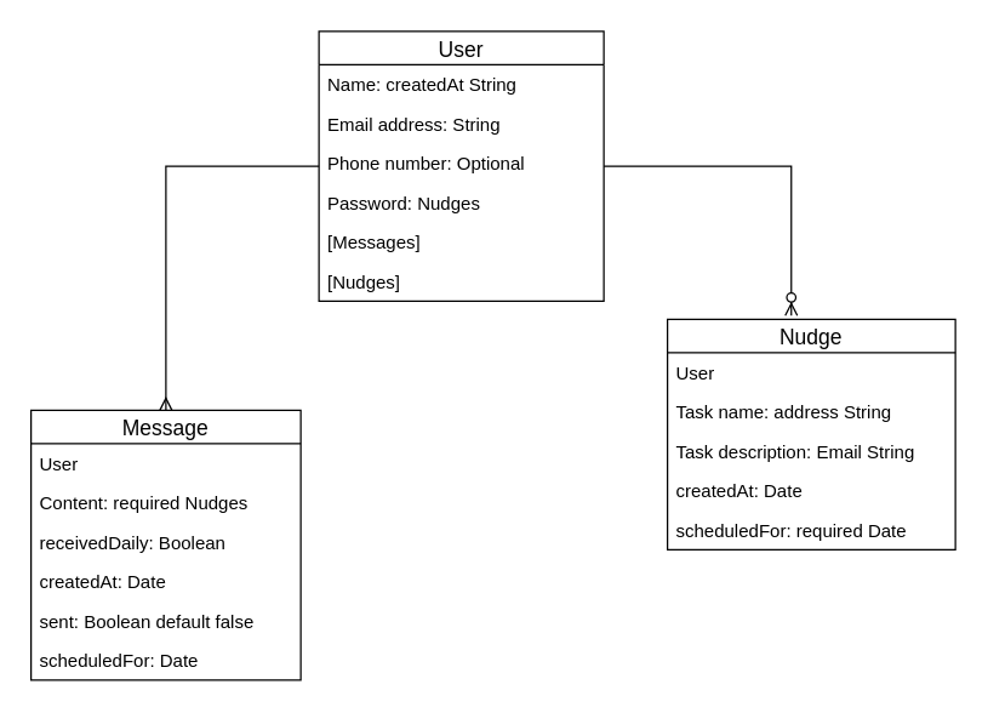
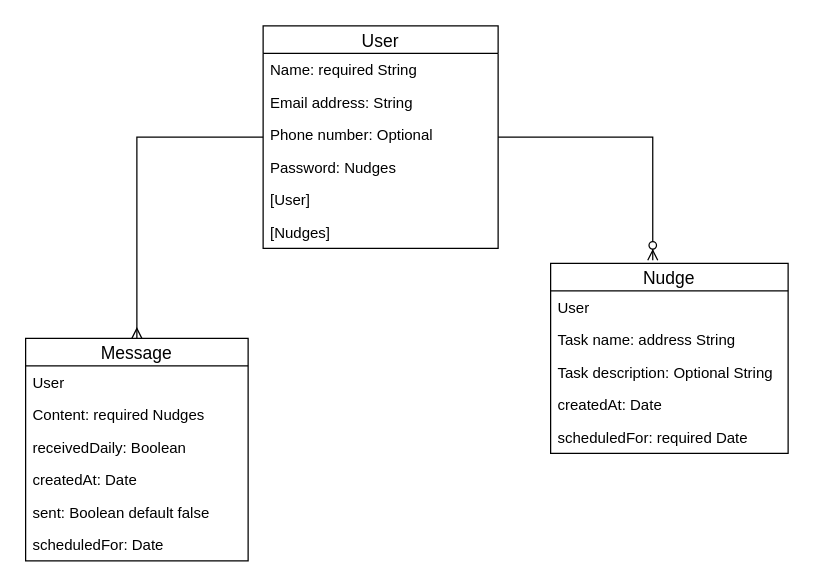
  <mxCell id="0" />
  <mxCell id="1" parent="0" />
  <mxCell id="2" style="edgeStyle=orthogonalEdgeStyle;rounded=0;orthogonalLoop=1;jettySize=auto;html=1;endArrow=ERmany;endFill=0;" parent="1" source="4" target="11" edge="1"><mxGeometry relative="1" as="geometry"><mxPoint x="80" y="160" as="targetPoint" /></mxGeometry></mxCell>
  <mxCell id="3" style="edgeStyle=orthogonalEdgeStyle;rounded=0;orthogonalLoop=1;jettySize=auto;html=1;entryX=0.43;entryY=-0.016;entryDx=0;entryDy=0;entryPerimeter=0;endArrow=ERzeroToMany;endFill=1;" parent="1" source="4" target="18" edge="1"><mxGeometry relative="1" as="geometry"><Array as="points"><mxPoint x="522" y="109" /></Array></mxGeometry></mxCell>
  <mxCell id="4" value="User" style="swimlane;fontStyle=0;childLayout=stackLayout;horizontal=1;startSize=22;horizontalStack=0;resizeParent=1;resizeParentMax=0;resizeLast=0;collapsible=1;marginBottom=0;align=center;fontSize=14;direction=east;" parent="1" vertex="1"><mxGeometry x="210" y="20" width="188" height="178" as="geometry" /></mxCell>
- <mxCell id="5" value="Name: createdAt String" style="text;strokeColor=none;fillColor=none;spacingLeft=4;spacingRight=4;overflow=hidden;rotatable=0;points=[[0,0.5],[1,0.5]];portConstraint=eastwest;fontSize=12;" parent="4" vertex="1"><mxGeometry y="22" width="188" height="26" as="geometry" /></mxCell>
+ <mxCell id="5" value="Name: required String" style="text;strokeColor=none;fillColor=none;spacingLeft=4;spacingRight=4;overflow=hidden;rotatable=0;points=[[0,0.5],[1,0.5]];portConstraint=eastwest;fontSize=12;" parent="4" vertex="1"><mxGeometry y="22" width="188" height="26" as="geometry" /></mxCell>
  <mxCell id="6" value="Email address: String" style="text;strokeColor=none;fillColor=none;spacingLeft=4;spacingRight=4;overflow=hidden;rotatable=0;points=[[0,0.5],[1,0.5]];portConstraint=eastwest;fontSize=12;" parent="4" vertex="1"><mxGeometry y="48" width="188" height="26" as="geometry" /></mxCell>
  <mxCell id="7" value="Phone number: Optional" style="text;strokeColor=none;fillColor=none;spacingLeft=4;spacingRight=4;overflow=hidden;rotatable=0;points=[[0,0.5],[1,0.5]];portConstraint=eastwest;fontSize=12;" parent="4" vertex="1"><mxGeometry y="74" width="188" height="26" as="geometry" /></mxCell>
  <mxCell id="8" value="Password: Nudges" style="text;strokeColor=none;fillColor=none;spacingLeft=4;spacingRight=4;overflow=hidden;rotatable=0;points=[[0,0.5],[1,0.5]];portConstraint=eastwest;fontSize=12;" parent="4" vertex="1"><mxGeometry y="100" width="188" height="26" as="geometry" /></mxCell>
- <mxCell id="9" value="[Messages]" style="text;strokeColor=none;fillColor=none;spacingLeft=4;spacingRight=4;overflow=hidden;rotatable=0;points=[[0,0.5],[1,0.5]];portConstraint=eastwest;fontSize=12;" parent="4" vertex="1"><mxGeometry y="126" width="188" height="26" as="geometry" /></mxCell>
+ <mxCell id="9" value="[User]" style="text;strokeColor=none;fillColor=none;spacingLeft=4;spacingRight=4;overflow=hidden;rotatable=0;points=[[0,0.5],[1,0.5]];portConstraint=eastwest;fontSize=12;" parent="4" vertex="1"><mxGeometry y="126" width="188" height="26" as="geometry" /></mxCell>
  <mxCell id="10" value="[Nudges]" style="text;strokeColor=none;fillColor=none;spacingLeft=4;spacingRight=4;overflow=hidden;rotatable=0;points=[[0,0.5],[1,0.5]];portConstraint=eastwest;fontSize=12;" parent="4" vertex="1"><mxGeometry y="152" width="188" height="26" as="geometry" /></mxCell>
  <mxCell id="11" value="Message" style="swimlane;fontStyle=0;childLayout=stackLayout;horizontal=1;startSize=22;horizontalStack=0;resizeParent=1;resizeParentMax=0;resizeLast=0;collapsible=1;marginBottom=0;align=center;fontSize=14;direction=east;" parent="1" vertex="1"><mxGeometry x="20" y="270" width="178" height="178" as="geometry" /></mxCell>
  <mxCell id="12" value="User" style="text;strokeColor=none;fillColor=none;spacingLeft=4;spacingRight=4;overflow=hidden;rotatable=0;points=[[0,0.5],[1,0.5]];portConstraint=eastwest;fontSize=12;" parent="11" vertex="1"><mxGeometry y="22" width="178" height="26" as="geometry" /></mxCell>
  <mxCell id="13" value="Content: required Nudges" style="text;strokeColor=none;fillColor=none;spacingLeft=4;spacingRight=4;overflow=hidden;rotatable=0;points=[[0,0.5],[1,0.5]];portConstraint=eastwest;fontSize=12;" parent="11" vertex="1"><mxGeometry y="48" width="178" height="26" as="geometry" /></mxCell>
  <mxCell id="14" value="receivedDaily: Boolean" style="text;strokeColor=none;fillColor=none;spacingLeft=4;spacingRight=4;overflow=hidden;rotatable=0;points=[[0,0.5],[1,0.5]];portConstraint=eastwest;fontSize=12;" parent="11" vertex="1"><mxGeometry y="74" width="178" height="26" as="geometry" /></mxCell>
  <mxCell id="15" value="createdAt: Date" style="text;strokeColor=none;fillColor=none;spacingLeft=4;spacingRight=4;overflow=hidden;rotatable=0;points=[[0,0.5],[1,0.5]];portConstraint=eastwest;fontSize=12;" parent="11" vertex="1"><mxGeometry y="100" width="178" height="26" as="geometry" /></mxCell>
  <mxCell id="16" value="sent: Boolean default false" style="text;strokeColor=none;fillColor=none;spacingLeft=4;spacingRight=4;overflow=hidden;rotatable=0;points=[[0,0.5],[1,0.5]];portConstraint=eastwest;fontSize=12;" parent="11" vertex="1"><mxGeometry y="126" width="178" height="26" as="geometry" /></mxCell>
  <mxCell id="17" value="scheduledFor: Date" style="text;strokeColor=none;fillColor=none;spacingLeft=4;spacingRight=4;overflow=hidden;rotatable=0;points=[[0,0.5],[1,0.5]];portConstraint=eastwest;fontSize=12;" parent="11" vertex="1"><mxGeometry y="152" width="178" height="26" as="geometry" /></mxCell>
  <mxCell id="18" value="Nudge" style="swimlane;fontStyle=0;childLayout=stackLayout;horizontal=1;startSize=22;horizontalStack=0;resizeParent=1;resizeParentMax=0;resizeLast=0;collapsible=1;marginBottom=0;align=center;fontSize=14;" parent="1" vertex="1"><mxGeometry x="440" y="210" width="190" height="152" as="geometry" /></mxCell>
  <mxCell id="19" value="User" style="text;strokeColor=none;fillColor=none;spacingLeft=4;spacingRight=4;overflow=hidden;rotatable=0;points=[[0,0.5],[1,0.5]];portConstraint=eastwest;fontSize=12;" parent="18" vertex="1"><mxGeometry y="22" width="190" height="26" as="geometry" /></mxCell>
  <mxCell id="20" value="Task name: address String" style="text;strokeColor=none;fillColor=none;spacingLeft=4;spacingRight=4;overflow=hidden;rotatable=0;points=[[0,0.5],[1,0.5]];portConstraint=eastwest;fontSize=12;" parent="18" vertex="1"><mxGeometry y="48" width="190" height="26" as="geometry" /></mxCell>
- <mxCell id="21" value="Task description: Email String" style="text;strokeColor=none;fillColor=none;spacingLeft=4;spacingRight=4;overflow=hidden;rotatable=0;points=[[0,0.5],[1,0.5]];portConstraint=eastwest;fontSize=12;" parent="18" vertex="1"><mxGeometry y="74" width="190" height="26" as="geometry" /></mxCell>
+ <mxCell id="21" value="Task description: Optional String" style="text;strokeColor=none;fillColor=none;spacingLeft=4;spacingRight=4;overflow=hidden;rotatable=0;points=[[0,0.5],[1,0.5]];portConstraint=eastwest;fontSize=12;" parent="18" vertex="1"><mxGeometry y="74" width="190" height="26" as="geometry" /></mxCell>
  <mxCell id="22" value="createdAt: Date" style="text;strokeColor=none;fillColor=none;spacingLeft=4;spacingRight=4;overflow=hidden;rotatable=0;points=[[0,0.5],[1,0.5]];portConstraint=eastwest;fontSize=12;" parent="18" vertex="1"><mxGeometry y="100" width="190" height="26" as="geometry" /></mxCell>
  <mxCell id="23" value="scheduledFor: required Date" style="text;strokeColor=none;fillColor=none;spacingLeft=4;spacingRight=4;overflow=hidden;rotatable=0;points=[[0,0.5],[1,0.5]];portConstraint=eastwest;fontSize=12;" parent="18" vertex="1"><mxGeometry y="126" width="190" height="26" as="geometry" /></mxCell>
